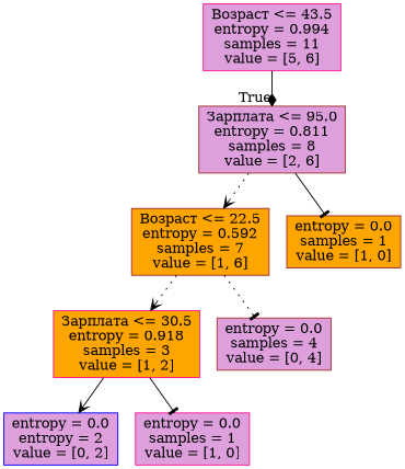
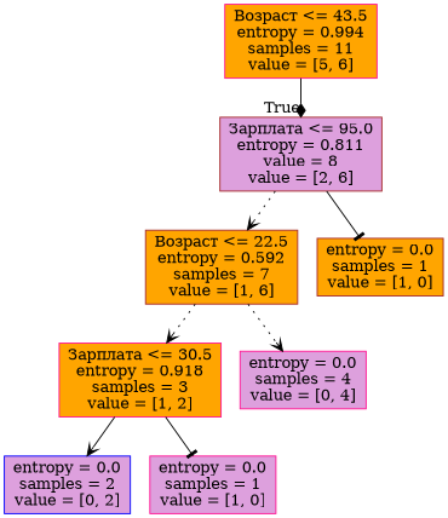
  digraph {
    node [color=brown fillcolor=orange shape=box style=filled]
    edge [arrowhead=vee style=solid]
-   n1 [color=deeppink fillcolor=plum label="Возраст <= 43.5\nentropy = 0.994\nsamples = 11\nvalue = [5, 6]"]
-   n2 [fillcolor=plum label="Зарплата <= 95.0\nentropy = 0.811\nsamples = 8\nvalue = [2, 6]"]
+   n1 [color=deeppink label="Возраст <= 43.5\nentropy = 0.994\nsamples = 11\nvalue = [5, 6]"]
+   n2 [fillcolor=plum label="Зарплата <= 95.0\nentropy = 0.811\nvalue = 8\nvalue = [2, 6]"]
    n3 [label="Возраст <= 22.5\nentropy = 0.592\nsamples = 7\nvalue = [1, 6]"]
    n4 [label="entropy = 0.0\nsamples = 1\nvalue = [1, 0]"]
    n5 [color=deeppink label="Зарплата <= 30.5\nentropy = 0.918\nsamples = 3\nvalue = [1, 2]"]
-   n6 [fillcolor=plum label="entropy = 0.0\nsamples = 4\nvalue = [0, 4]"]
-   n7 [color=blue fillcolor=plum label="entropy = 0.0\nentropy = 2\nvalue = [0, 2]"]
+   n6 [color=deeppink fillcolor=plum label="entropy = 0.0\nsamples = 4\nvalue = [0, 4]"]
+   n7 [color=blue fillcolor=plum label="entropy = 0.0\nsamples = 2\nvalue = [0, 2]"]
    n8 [color=deeppink fillcolor=plum label="entropy = 0.0\nsamples = 1\nvalue = [1, 0]"]
    n1 -> n2 [arrowhead=diamond headlabel=True labelangle=45 labeldistance=2.5]
    n2 -> n3 [style=dotted]
    n2 -> n4 [arrowhead=tee]
    n3 -> n5 [style=dotted]
-   n3 -> n6 [arrowhead=tee style=dotted]
+   n3 -> n6 [style=dotted]
    n5 -> n7
    n5 -> n8 [arrowhead=tee]
  }
